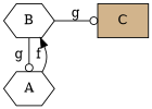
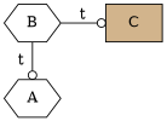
  digraph {
    rankdir=LR
    node [fillcolor=white shape=hexagon style=filled]
    edge [arrowhead=odot]
    A
    B
    C [fillcolor=tan shape=box]
    subgraph sub_1 {
      rank=same
      A
      B
    }
-   A -> B [arrowhead=normal label=f]
-   B -> A [label=g]
-   B -> C [label=g]
+   B -> A [label=t]
+   B -> C [label=t]
  }
